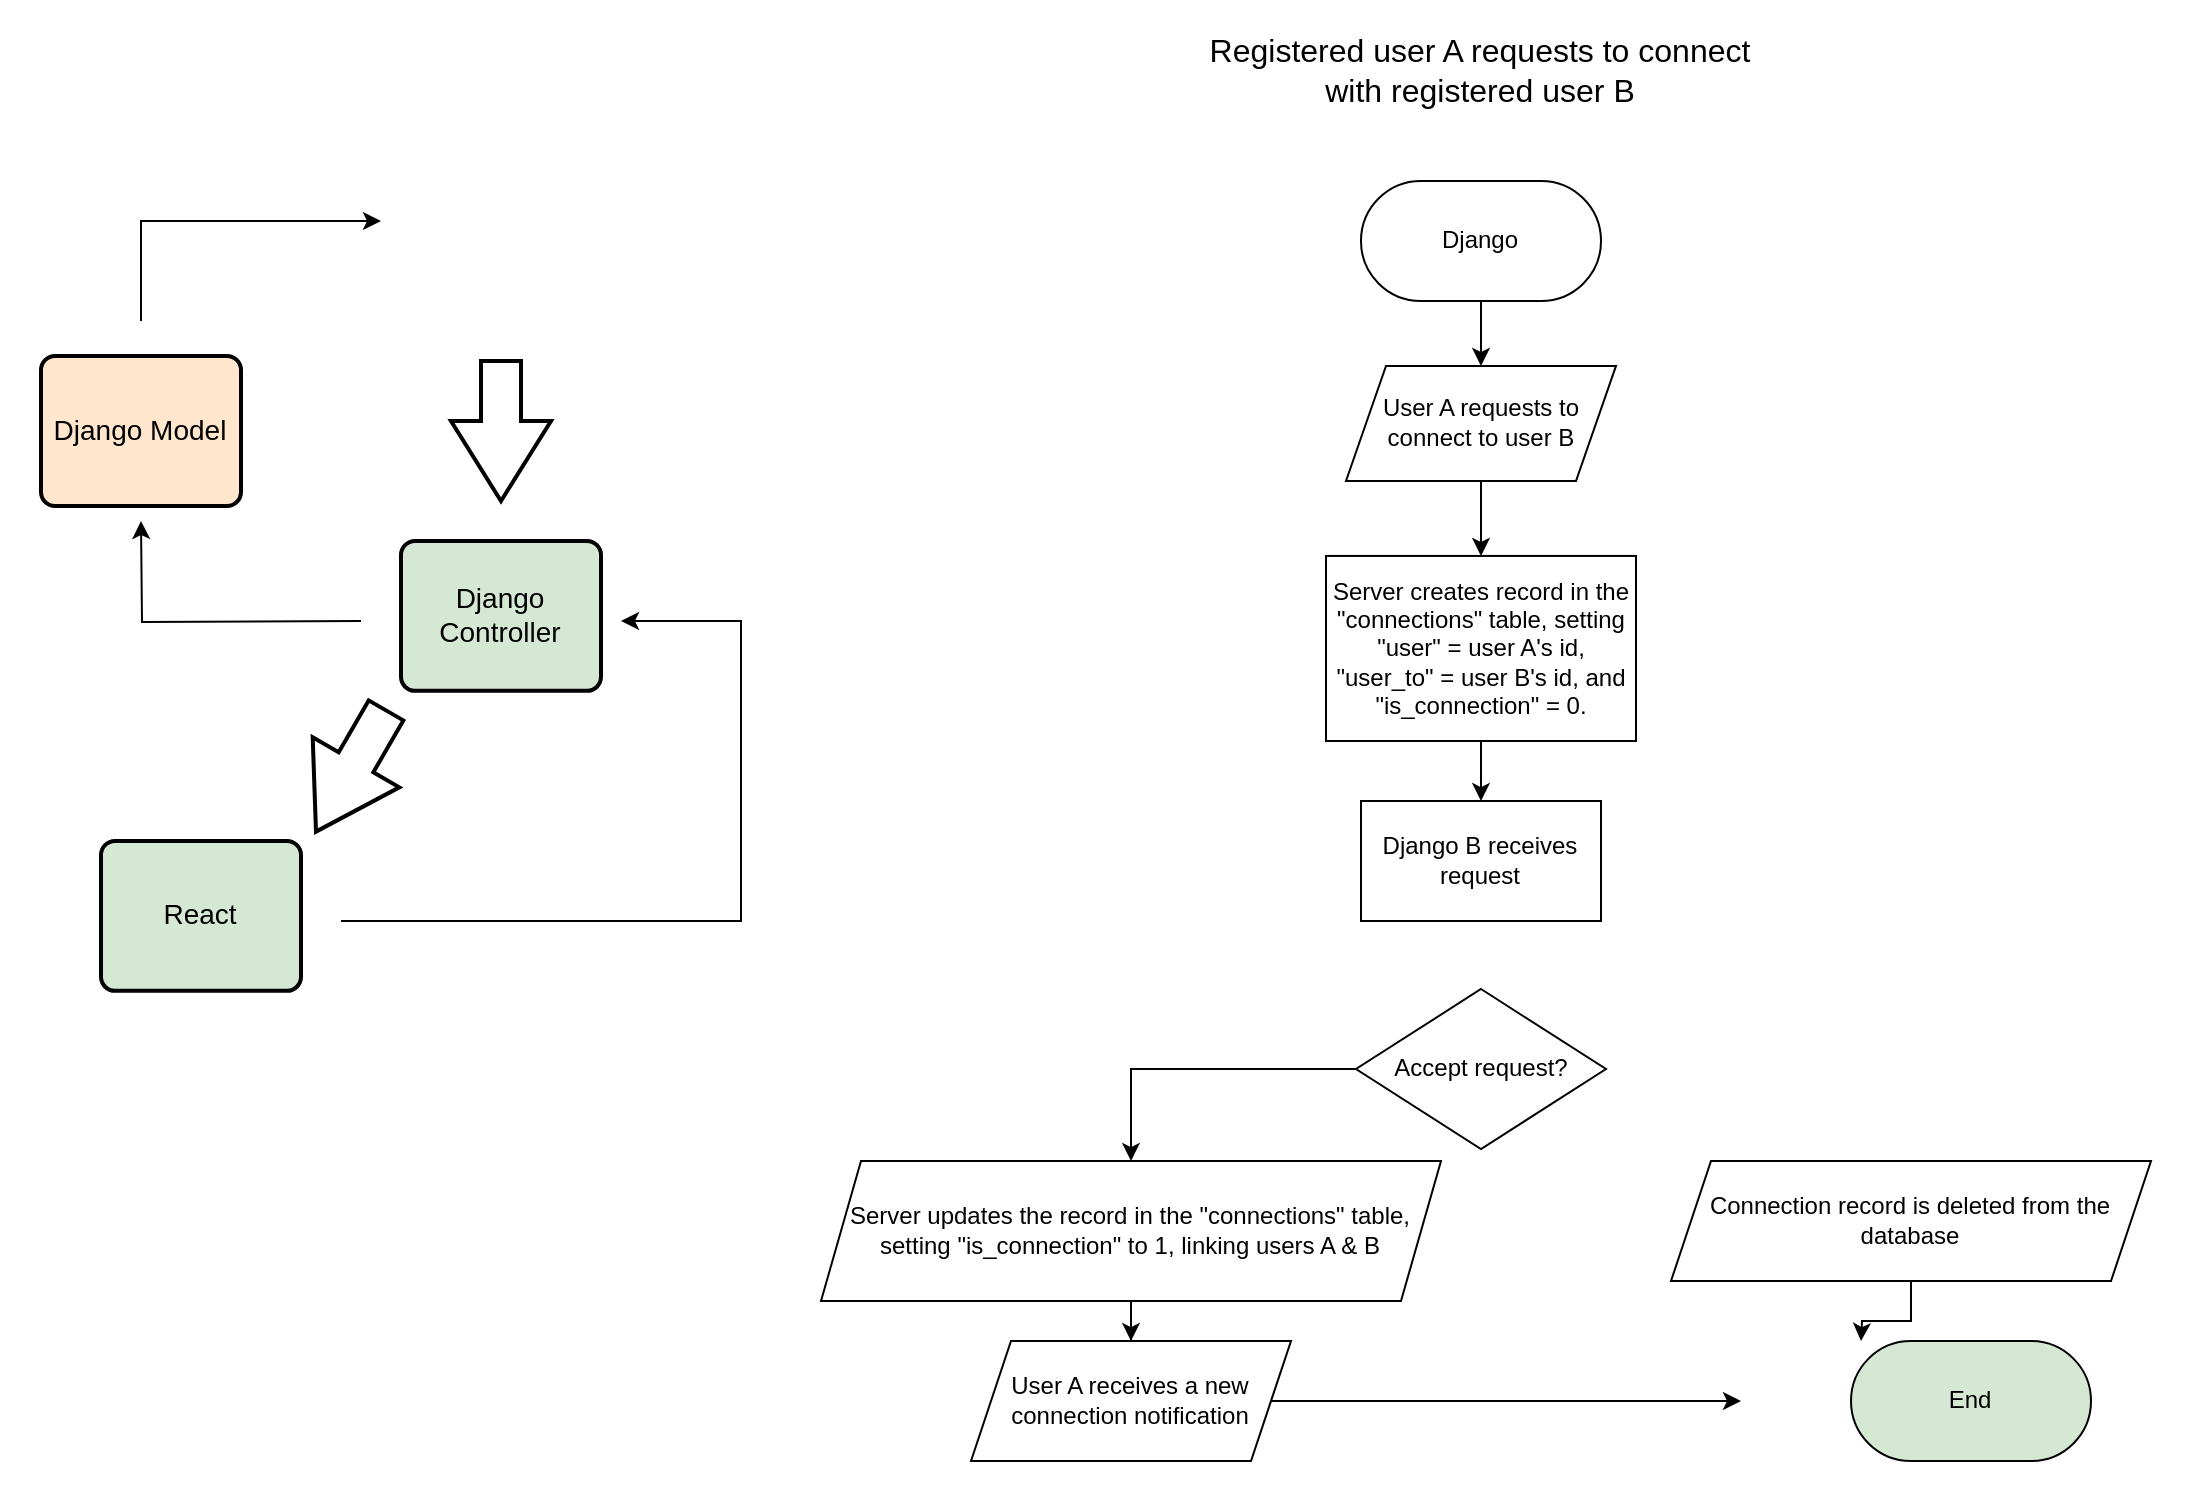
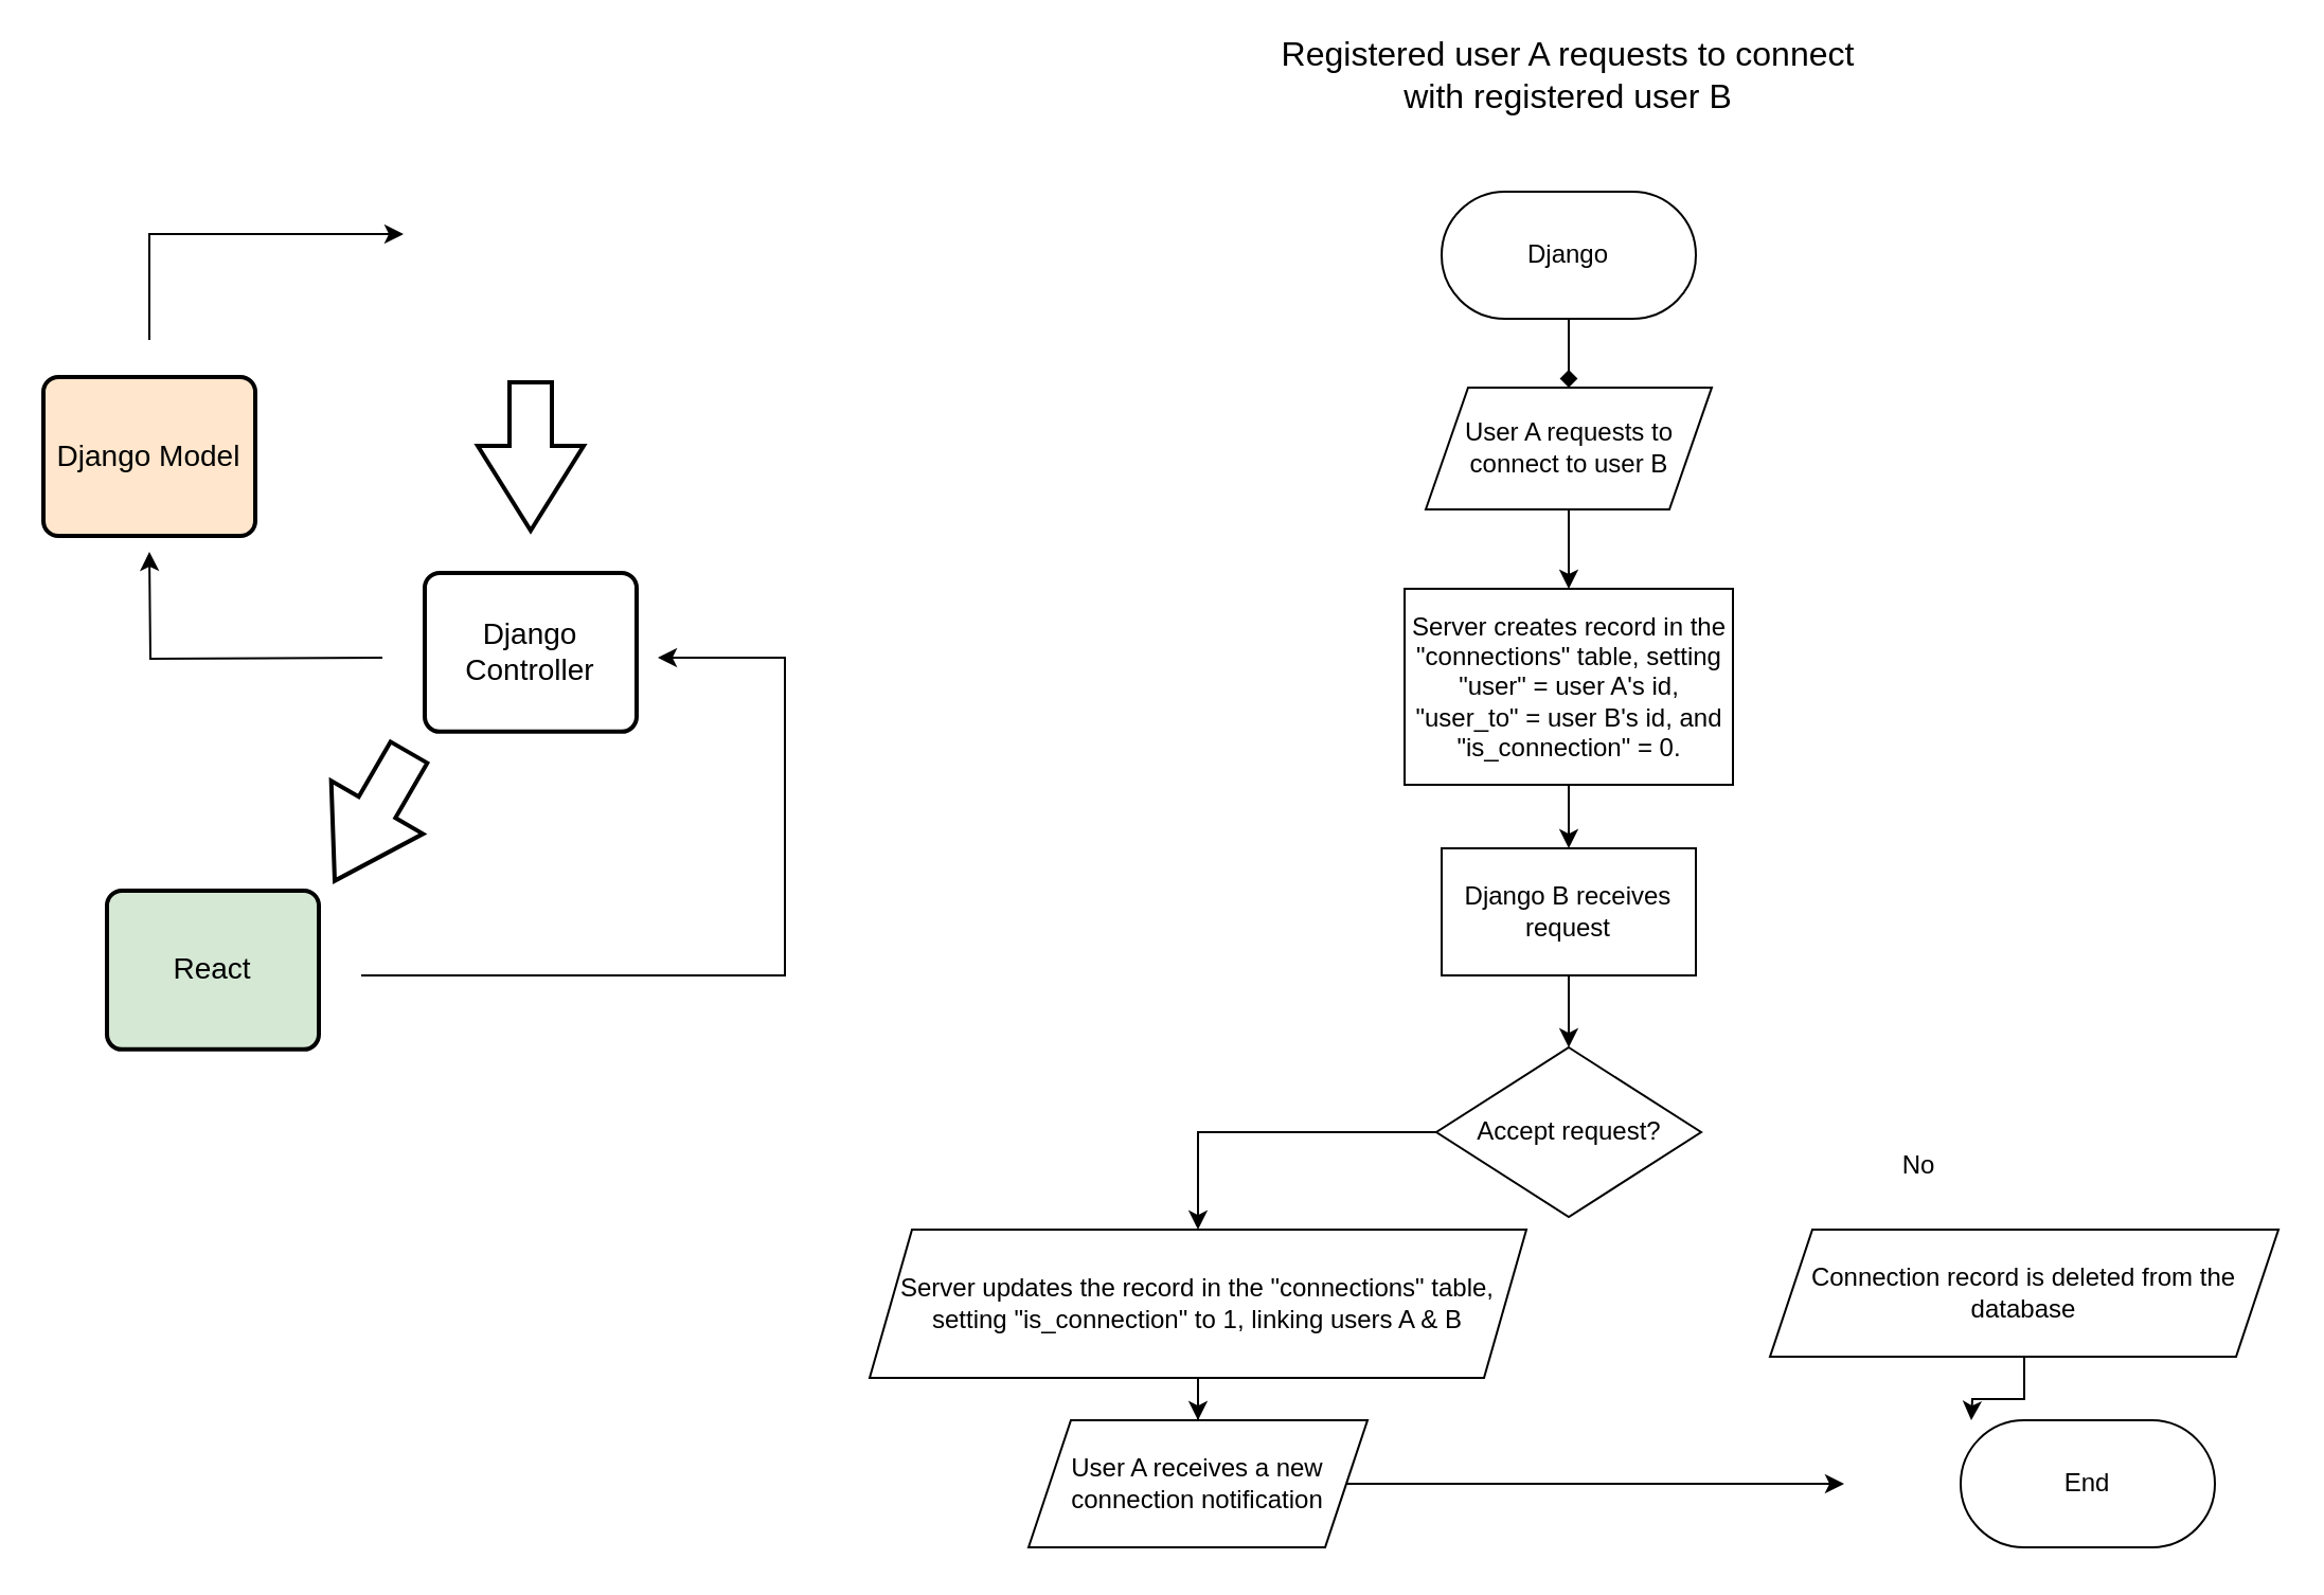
  <mxCell id="0" />
  <mxCell id="1" parent="0" />
  <mxCell id="2" value="" style="verticalLabelPosition=bottom;verticalAlign=top;html=1;strokeWidth=2;shape=mxgraph.arrows2.arrow;dy=0.6;dx=40;notch=0;rotation=90;" vertex="1" parent="1"><mxGeometry x="215" y="190" width="70" height="50" as="geometry" /></mxCell>
- <mxCell id="3" value="&lt;font style=&quot;font-size: 14px&quot;&gt;Django Controller&lt;/font&gt;" style="rounded=1;whiteSpace=wrap;html=1;absoluteArcSize=1;arcSize=14;strokeWidth=2;fillColor=#d5e8d4;" vertex="1" parent="1"><mxGeometry x="200" y="270" width="100" height="74.93" as="geometry" /></mxCell>
+ <mxCell id="3" value="&lt;font style=&quot;font-size: 14px&quot;&gt;Django Controller&lt;/font&gt;" style="rounded=1;whiteSpace=wrap;html=1;absoluteArcSize=1;arcSize=14;strokeWidth=2;" vertex="1" parent="1"><mxGeometry x="200" y="270" width="100" height="74.93" as="geometry" /></mxCell>
  <mxCell id="4" value="&lt;font style=&quot;font-size: 14px&quot;&gt;React&lt;/font&gt;" style="rounded=1;whiteSpace=wrap;html=1;absoluteArcSize=1;arcSize=14;strokeWidth=2;fillColor=#d5e8d4;" vertex="1" parent="1"><mxGeometry x="50" y="420" width="100" height="74.93" as="geometry" /></mxCell>
  <mxCell id="5" value="" style="verticalLabelPosition=bottom;verticalAlign=top;html=1;strokeWidth=2;shape=mxgraph.arrows2.arrow;dy=0.6;dx=40;notch=0;rotation=120;" vertex="1" parent="1"><mxGeometry x="140" y="360" width="70" height="50" as="geometry" /></mxCell>
  <mxCell id="6" value="&lt;font style=&quot;font-size: 14px&quot;&gt;Django Model&lt;/font&gt;" style="rounded=1;whiteSpace=wrap;html=1;absoluteArcSize=1;arcSize=14;strokeWidth=2;fillColor=#ffe6cc;" vertex="1" parent="1"><mxGeometry x="20" y="177.54" width="100" height="74.93" as="geometry" /></mxCell>
  <mxCell id="7" value="" style="endArrow=classic;html=1;rounded=0;edgeStyle=orthogonalEdgeStyle;" edge="1" parent="1"><mxGeometry width="50" height="50" relative="1" as="geometry"><mxPoint x="180" y="310" as="sourcePoint" /><mxPoint x="70" y="260" as="targetPoint" /></mxGeometry></mxCell>
  <mxCell id="8" value="" style="endArrow=classic;html=1;rounded=0;edgeStyle=orthogonalEdgeStyle;" edge="1" parent="1"><mxGeometry width="50" height="50" relative="1" as="geometry"><mxPoint x="70" y="160" as="sourcePoint" /><mxPoint x="190" y="110" as="targetPoint" /><Array as="points"><mxPoint x="70" y="110" /></Array></mxGeometry></mxCell>
  <mxCell id="9" value="" style="endArrow=classic;html=1;rounded=0;edgeStyle=orthogonalEdgeStyle;" edge="1" parent="1"><mxGeometry width="50" height="50" relative="1" as="geometry"><mxPoint x="170" y="460" as="sourcePoint" /><mxPoint x="310" y="310" as="targetPoint" /><Array as="points"><mxPoint x="370" y="460" /><mxPoint x="370" y="310" /></Array></mxGeometry></mxCell>
  <mxCell id="10" value="&lt;font style=&quot;font-size: 16px&quot;&gt;Registered user A requests to connect with registered user B&lt;/font&gt;" style="text;html=1;strokeColor=none;fillColor=none;align=center;verticalAlign=middle;whiteSpace=wrap;rounded=0;" vertex="1" parent="1"><mxGeometry x="595" y="20" width="290" height="30" as="geometry" /></mxCell>
- <mxCell id="11" style="edgeStyle=orthogonalEdgeStyle;rounded=0;orthogonalLoop=1;jettySize=auto;html=1;entryX=0.5;entryY=0;entryDx=0;entryDy=0;" edge="1" parent="1" source="12" target="14"><mxGeometry relative="1" as="geometry" /></mxCell>
+ <mxCell id="11" style="edgeStyle=orthogonalEdgeStyle;rounded=0;orthogonalLoop=1;jettySize=auto;html=1;entryX=0.5;entryY=0;entryDx=0;entryDy=0;endArrow=diamond;" edge="1" parent="1" source="12" target="14"><mxGeometry relative="1" as="geometry" /></mxCell>
  <mxCell id="12" value="Django" style="rounded=1;whiteSpace=wrap;html=1;arcSize=50;" vertex="1" parent="1"><mxGeometry x="680" y="90" width="120" height="60" as="geometry" /></mxCell>
  <mxCell id="13" value="" style="edgeStyle=orthogonalEdgeStyle;rounded=0;orthogonalLoop=1;jettySize=auto;html=1;" edge="1" parent="1" source="14" target="26"><mxGeometry relative="1" as="geometry" /></mxCell>
  <mxCell id="14" value="User A requests to connect to user B" style="shape=parallelogram;perimeter=parallelogramPerimeter;whiteSpace=wrap;html=1;fixedSize=1;" vertex="1" parent="1"><mxGeometry x="672.5" y="182.47" width="135" height="57.53" as="geometry" /></mxCell>
+ <mxCell id="15" value="" style="edgeStyle=orthogonalEdgeStyle;rounded=0;orthogonalLoop=1;jettySize=auto;html=1;" edge="1" parent="1" source="16" target="18"><mxGeometry relative="1" as="geometry" /></mxCell>
  <mxCell id="16" value="Django B receives request" style="whiteSpace=wrap;html=1;" vertex="1" parent="1"><mxGeometry x="680" y="400.005" width="120" height="60" as="geometry" /></mxCell>
  <mxCell id="17" value="" style="edgeStyle=orthogonalEdgeStyle;rounded=0;orthogonalLoop=1;jettySize=auto;html=1;entryX=0.5;entryY=0;entryDx=0;entryDy=0;" edge="1" parent="1" source="18" target="20"><mxGeometry relative="1" as="geometry"><mxPoint x="565" y="570.01" as="targetPoint" /><Array as="points"><mxPoint x="565" y="534.01" /></Array></mxGeometry></mxCell>
  <mxCell id="18" value="Accept request?" style="rhombus;whiteSpace=wrap;html=1;" vertex="1" parent="1"><mxGeometry x="677.5" y="494.01" width="125" height="80" as="geometry" /></mxCell>
  <mxCell id="19" value="" style="edgeStyle=orthogonalEdgeStyle;rounded=0;orthogonalLoop=1;jettySize=auto;html=1;" edge="1" parent="1" source="20" target="22"><mxGeometry relative="1" as="geometry" /></mxCell>
  <mxCell id="20" value="Server updates the record in the &quot;connections&quot; table, setting &quot;is_connection&quot; to 1, linking users A &amp;amp; B" style="shape=parallelogram;perimeter=parallelogramPerimeter;whiteSpace=wrap;html=1;fixedSize=1;" vertex="1" parent="1"><mxGeometry x="410" y="580.01" width="310" height="70" as="geometry" /></mxCell>
  <mxCell id="21" style="edgeStyle=orthogonalEdgeStyle;rounded=0;orthogonalLoop=1;jettySize=auto;html=1;entryX=0;entryY=0.5;entryDx=0;entryDy=0;" edge="1" parent="1" source="22"><mxGeometry relative="1" as="geometry"><mxPoint x="870" y="700.01" as="targetPoint" /></mxGeometry></mxCell>
  <mxCell id="22" value="User A receives a new connection notification" style="shape=parallelogram;perimeter=parallelogramPerimeter;whiteSpace=wrap;html=1;fixedSize=1;" vertex="1" parent="1"><mxGeometry x="485" y="670.01" width="160" height="60" as="geometry" /></mxCell>
  <mxCell id="23" style="edgeStyle=orthogonalEdgeStyle;rounded=0;orthogonalLoop=1;jettySize=auto;html=1;entryX=0.5;entryY=0;entryDx=0;entryDy=0;" edge="1" parent="1" source="24"><mxGeometry relative="1" as="geometry"><mxPoint x="930" y="670.01" as="targetPoint" /></mxGeometry></mxCell>
  <mxCell id="24" value="Connection record is deleted from the database" style="shape=parallelogram;perimeter=parallelogramPerimeter;whiteSpace=wrap;html=1;fixedSize=1;" vertex="1" parent="1"><mxGeometry x="835" y="580.01" width="240" height="60" as="geometry" /></mxCell>
  <mxCell id="25" style="edgeStyle=orthogonalEdgeStyle;rounded=0;orthogonalLoop=1;jettySize=auto;html=1;entryX=0.5;entryY=0;entryDx=0;entryDy=0;" edge="1" parent="1" source="26" target="16"><mxGeometry relative="1" as="geometry" /></mxCell>
  <mxCell id="26" value="Server creates record in the &quot;connections&quot; table, setting &quot;user&quot; = user A's id, &quot;user_to&quot; = user B's id, and &quot;is_connection&quot; = 0." style="whiteSpace=wrap;html=1;" vertex="1" parent="1"><mxGeometry x="662.5" y="277.47" width="155" height="92.53" as="geometry" /></mxCell>
- <mxCell id="28" value="End" style="rounded=1;whiteSpace=wrap;html=1;arcSize=50;fillColor=#d5e8d4;" vertex="1" parent="1"><mxGeometry x="925" y="670.01" width="120" height="60" as="geometry" /></mxCell>
+ <mxCell id="27" value="No" style="text;html=1;align=center;verticalAlign=middle;resizable=0;points=[];autosize=1;strokeColor=none;fillColor=none;" vertex="1" parent="1"><mxGeometry x="890" y="540" width="30" height="20" as="geometry" /></mxCell>
+ <mxCell id="28" value="End" style="rounded=1;whiteSpace=wrap;html=1;arcSize=50;" vertex="1" parent="1"><mxGeometry x="925" y="670.01" width="120" height="60" as="geometry" /></mxCell>
